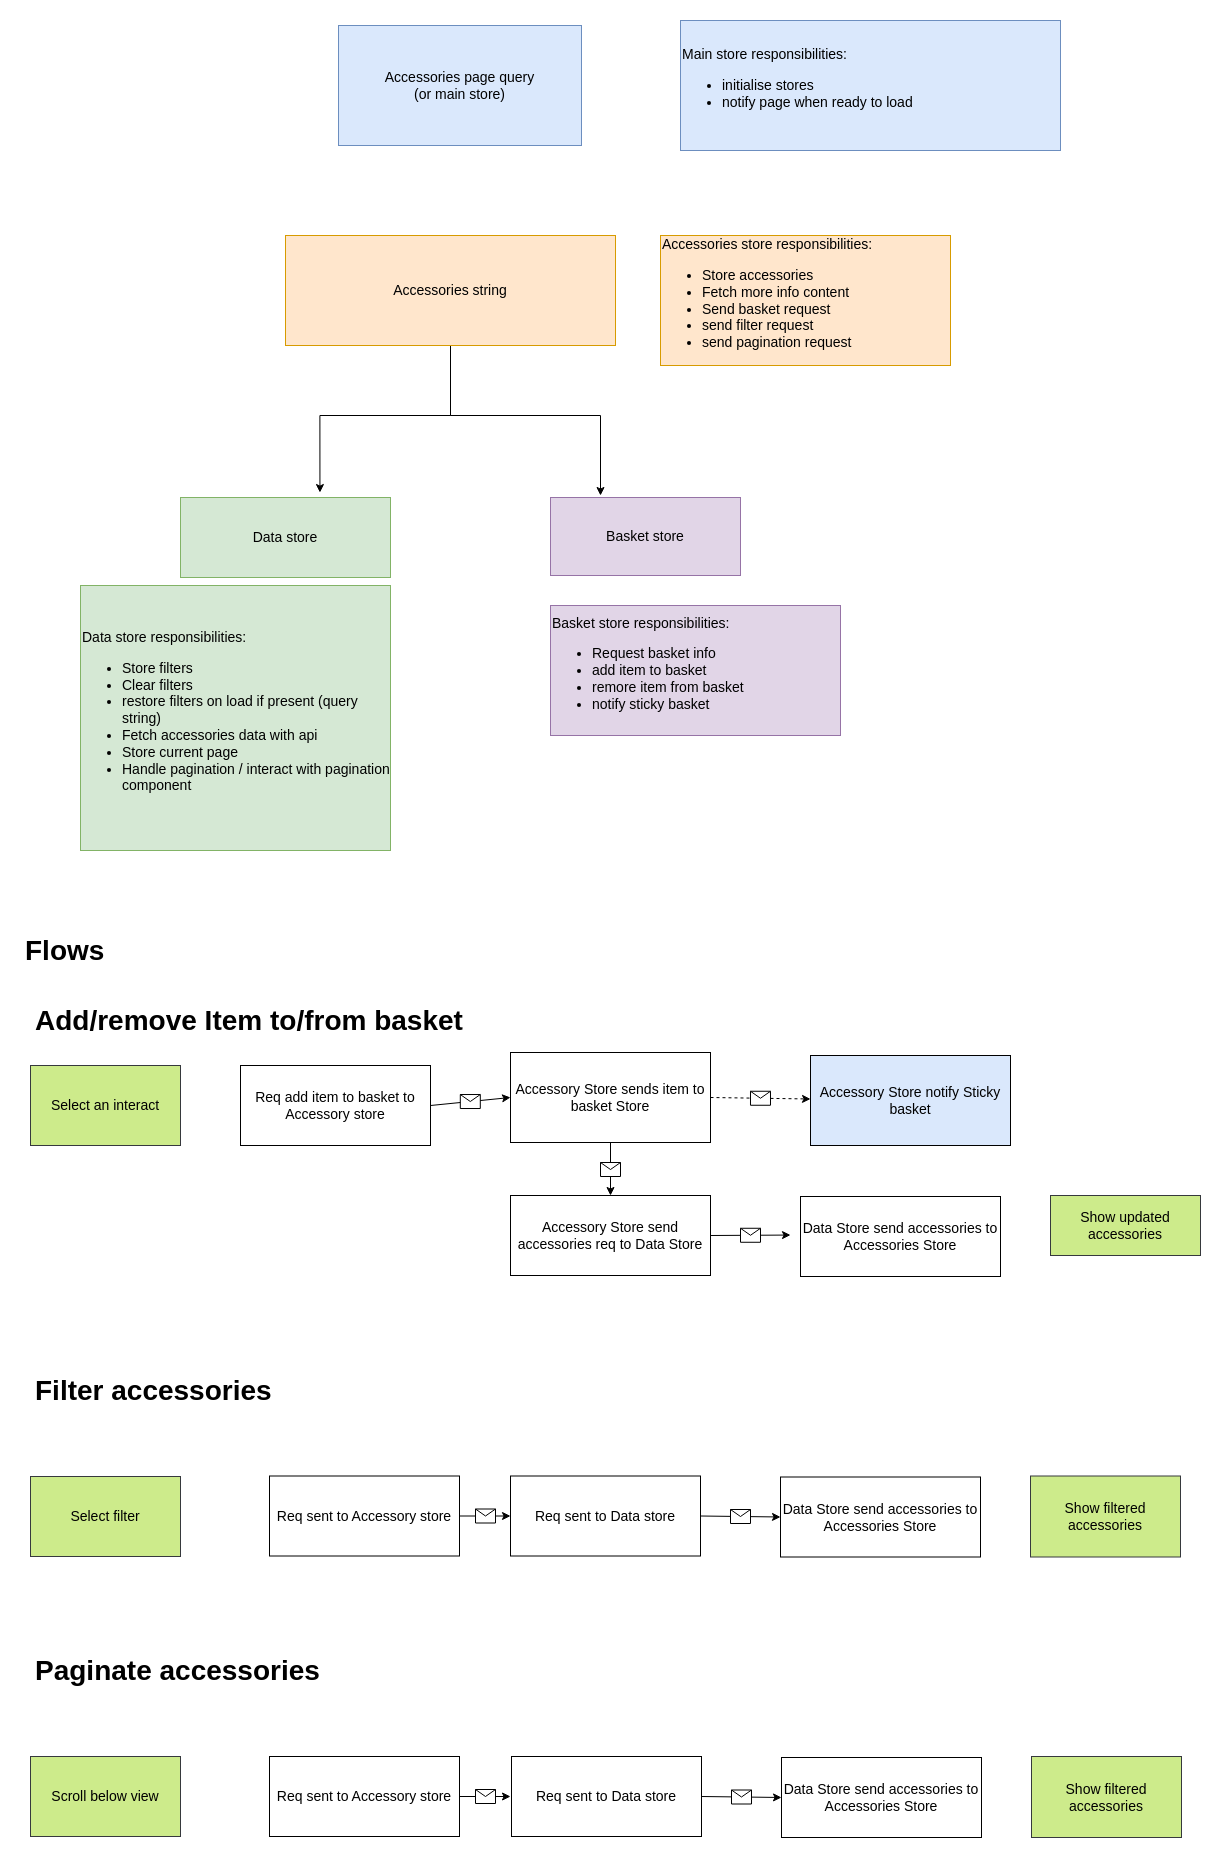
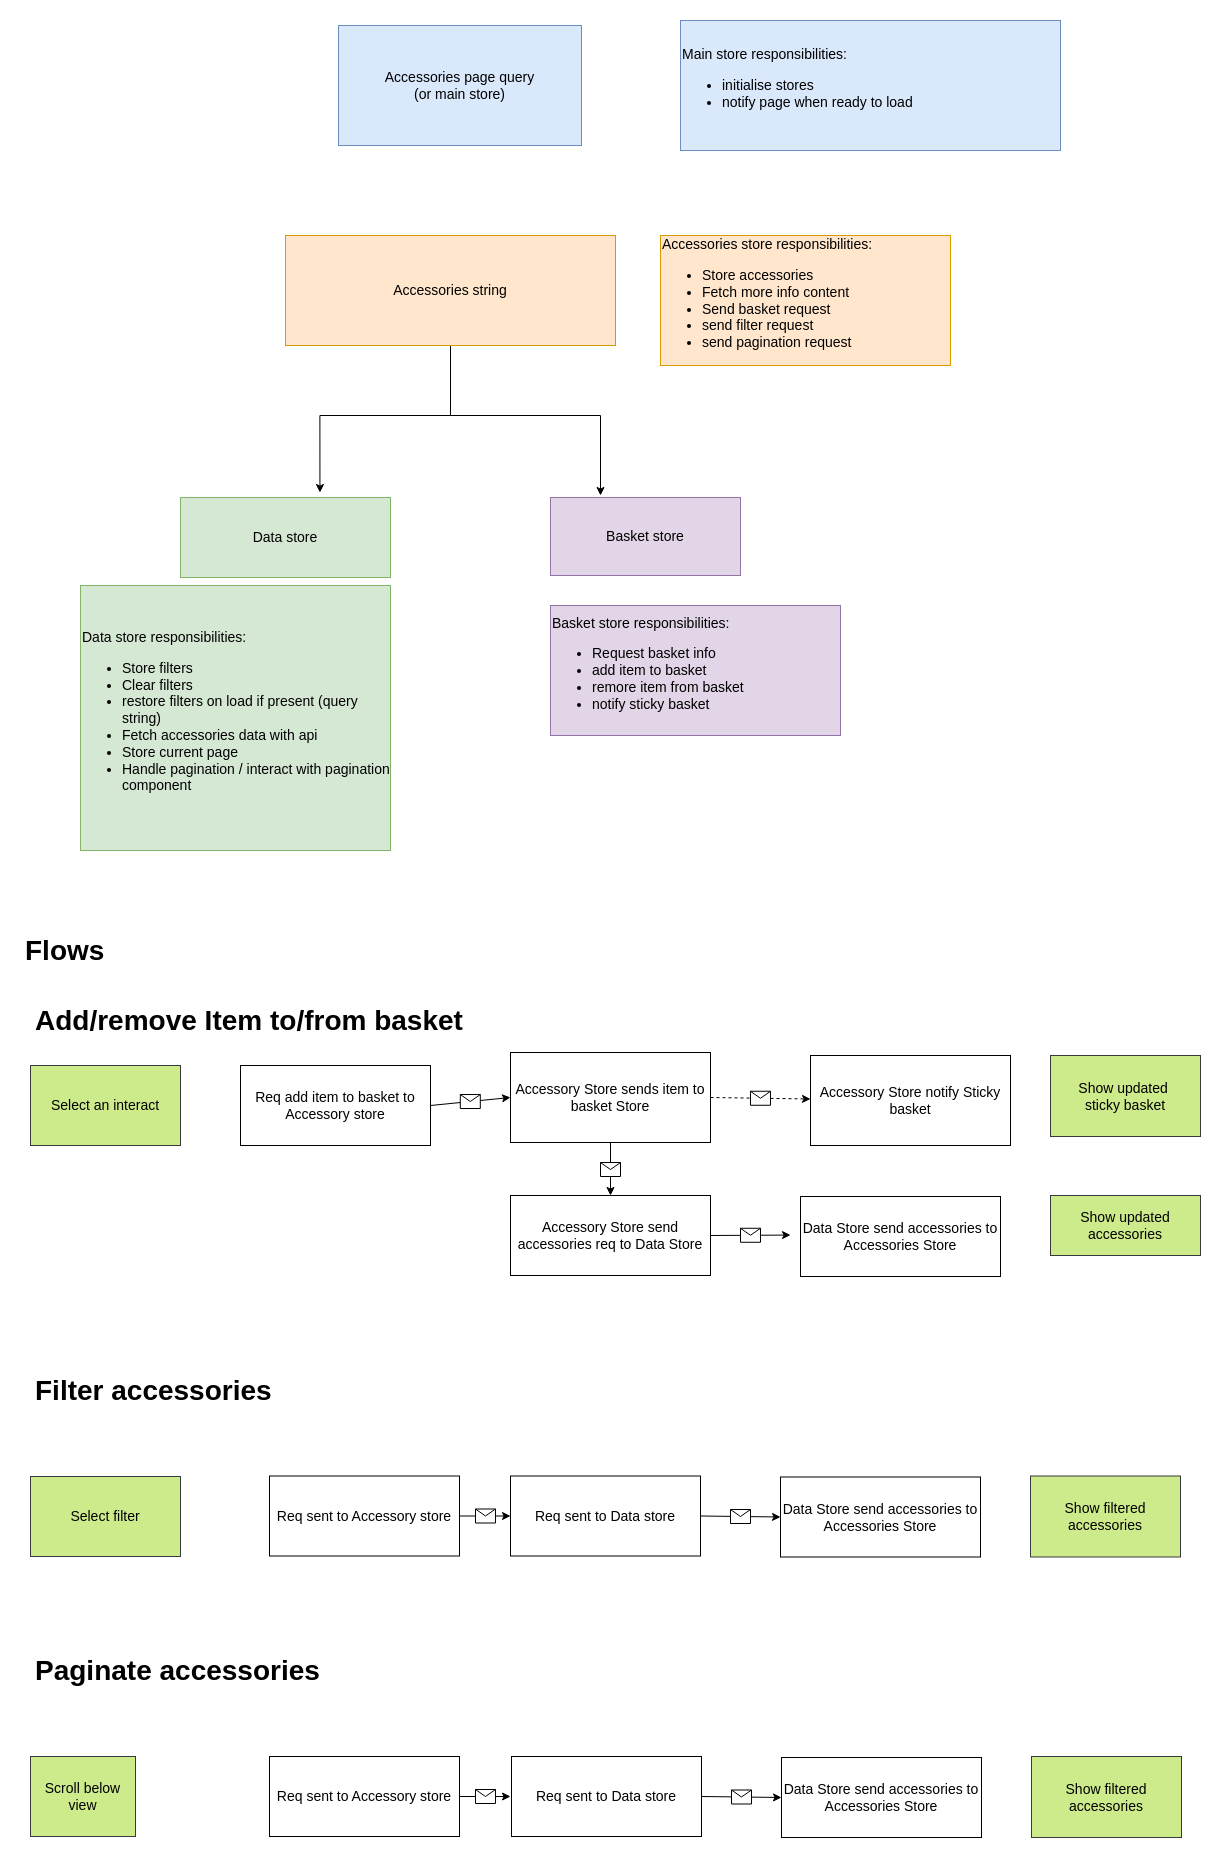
  <mxCell id="0" />
  <mxCell id="1" parent="0" />
  <mxCell id="2" value="Data store" style="rounded=0;whiteSpace=wrap;html=1;fillColor=#d5e8d4;strokeColor=#82b366;fontSize=14;" parent="1" vertex="1"><mxGeometry x="180" y="497" width="210" height="80" as="geometry" /></mxCell>
  <mxCell id="3" style="edgeStyle=orthogonalEdgeStyle;rounded=0;orthogonalLoop=1;jettySize=auto;html=1;entryX=0.664;entryY=-0.062;entryDx=0;entryDy=0;entryPerimeter=0;" edge="1" parent="1" source="5" target="2"><mxGeometry relative="1" as="geometry"><Array as="points"><mxPoint x="450" y="415" /><mxPoint x="319" y="415" /></Array></mxGeometry></mxCell>
  <mxCell id="4" style="edgeStyle=orthogonalEdgeStyle;rounded=0;orthogonalLoop=1;jettySize=auto;html=1;" edge="1" parent="1" source="5"><mxGeometry relative="1" as="geometry"><mxPoint x="600" y="495" as="targetPoint" /><Array as="points"><mxPoint x="450" y="415" /><mxPoint x="600" y="415" /></Array></mxGeometry></mxCell>
  <mxCell id="5" value="Accessories string" style="rounded=0;whiteSpace=wrap;html=1;fillColor=#ffe6cc;strokeColor=#d79b00;fontSize=14;" parent="1" vertex="1"><mxGeometry x="285" y="235" width="330" height="110" as="geometry" /></mxCell>
  <mxCell id="6" value="&lt;div&gt;&lt;span style=&quot;font-size: 14px&quot;&gt;Accessories store responsibilities:&lt;/span&gt;&lt;/div&gt;&lt;ul style=&quot;font-size: 14px&quot;&gt;&lt;li&gt;Store accessories&lt;/li&gt;&lt;li&gt;Fetch more info content&lt;/li&gt;&lt;li&gt;Send basket request&lt;/li&gt;&lt;li&gt;send filter request&lt;/li&gt;&lt;li&gt;send pagination request&lt;/li&gt;&lt;/ul&gt;" style="text;html=1;strokeColor=#d79b00;fillColor=#ffe6cc;align=left;verticalAlign=middle;whiteSpace=wrap;rounded=0;" parent="1" vertex="1"><mxGeometry x="660" y="235" width="290" height="130" as="geometry" /></mxCell>
  <mxCell id="7" value="Accessories page query &lt;br style=&quot;font-size: 14px;&quot;&gt;(or main store)" style="rounded=0;whiteSpace=wrap;html=1;fillColor=#dae8fc;strokeColor=#6c8ebf;fontSize=14;" parent="1" vertex="1"><mxGeometry x="338" y="25" width="243" height="120" as="geometry" /></mxCell>
  <mxCell id="8" value="Basket store" style="rounded=0;whiteSpace=wrap;html=1;fillColor=#e1d5e7;strokeColor=#9673a6;fontSize=14;" parent="1" vertex="1"><mxGeometry x="550" y="497" width="190" height="78" as="geometry" /></mxCell>
  <mxCell id="9" value="Main store responsibilities:&lt;br&gt;&lt;ul&gt;&lt;li&gt;initialise stores&lt;/li&gt;&lt;li&gt;notify page when ready to load&lt;/li&gt;&lt;/ul&gt;" style="text;html=1;strokeColor=#6c8ebf;fillColor=#dae8fc;align=left;verticalAlign=middle;whiteSpace=wrap;rounded=0;fontSize=14;" parent="1" vertex="1"><mxGeometry x="680" y="20" width="380" height="130" as="geometry" /></mxCell>
  <mxCell id="10" value="Data store responsibilities:&lt;br&gt;&lt;ul&gt;&lt;li&gt;Store filters&lt;/li&gt;&lt;li&gt;Clear filters&lt;/li&gt;&lt;li&gt;restore filters on load if present (query string)&lt;/li&gt;&lt;li&gt;Fetch accessories data with api&lt;/li&gt;&lt;li&gt;Store current page&lt;/li&gt;&lt;li&gt;Handle pagination / interact with pagination component&lt;/li&gt;&lt;/ul&gt;" style="text;html=1;strokeColor=#82b366;fillColor=#d5e8d4;align=left;verticalAlign=middle;whiteSpace=wrap;rounded=0;fontSize=14;" parent="1" vertex="1"><mxGeometry x="80" y="585" width="310" height="265" as="geometry" /></mxCell>
  <mxCell id="11" value="Req add item to basket to Accessory store" style="rounded=0;whiteSpace=wrap;html=1;fontSize=14;align=center;" parent="1" vertex="1"><mxGeometry x="240" y="1065" width="190" height="80" as="geometry" /></mxCell>
  <mxCell id="12" value="&lt;h1&gt;Add/remove Item to/from basket&lt;/h1&gt;" style="text;html=1;strokeColor=none;fillColor=none;spacing=5;spacingTop=-20;whiteSpace=wrap;overflow=hidden;rounded=0;fontSize=14;align=left;" parent="1" vertex="1"><mxGeometry x="30" y="995" width="500" height="50" as="geometry" /></mxCell>
  <mxCell id="13" value="&lt;h1&gt;Flows&lt;/h1&gt;" style="text;html=1;strokeColor=none;fillColor=none;spacing=5;spacingTop=-20;whiteSpace=wrap;overflow=hidden;rounded=0;fontSize=14;align=left;" parent="1" vertex="1"><mxGeometry x="20" y="925" width="395" height="50" as="geometry" /></mxCell>
  <mxCell id="14" value="Accessory Store send accessories req to Data Store" style="rounded=0;whiteSpace=wrap;html=1;fontSize=14;align=center;" parent="1" vertex="1"><mxGeometry x="510" y="1195" width="200" height="80" as="geometry" /></mxCell>
  <mxCell id="15" value="" style="endArrow=classic;html=1;fontSize=14;" parent="1" source="41" target="14" edge="1"><mxGeometry relative="1" as="geometry"><mxPoint x="430" y="1205" as="sourcePoint" /><mxPoint x="514" y="1205" as="targetPoint" /></mxGeometry></mxCell>
  <mxCell id="16" value="" style="shape=message;html=1;outlineConnect=0;" parent="15" vertex="1"><mxGeometry width="20" height="14" relative="1" as="geometry"><mxPoint x="-10" y="-7" as="offset" /></mxGeometry></mxCell>
  <mxCell id="17" value="" style="endArrow=classic;html=1;fontSize=14;exitX=1;exitY=0.5;exitDx=0;exitDy=0;" parent="1" source="14" edge="1"><mxGeometry relative="1" as="geometry"><mxPoint x="770" y="935" as="sourcePoint" /><mxPoint x="790" y="1234.556" as="targetPoint" /></mxGeometry></mxCell>
  <mxCell id="18" value="" style="shape=message;html=1;outlineConnect=0;" parent="17" vertex="1"><mxGeometry width="20" height="14" relative="1" as="geometry"><mxPoint x="-10" y="-7" as="offset" /></mxGeometry></mxCell>
  <mxCell id="19" value="Data Store send accessories to Accessories Store" style="rounded=0;whiteSpace=wrap;html=1;fontSize=14;align=center;" parent="1" vertex="1"><mxGeometry x="800" y="1196" width="200" height="80" as="geometry" /></mxCell>
  <mxCell id="20" value="&lt;div&gt;&lt;span style=&quot;font-size: 14px&quot;&gt;Basket store responsibilities:&lt;/span&gt;&lt;/div&gt;&lt;ul style=&quot;font-size: 14px&quot;&gt;&lt;li&gt;Request basket info&lt;/li&gt;&lt;li&gt;add item to basket&lt;/li&gt;&lt;li&gt;remore item from basket&lt;/li&gt;&lt;li&gt;notify sticky basket&lt;/li&gt;&lt;/ul&gt;" style="text;html=1;strokeColor=#9673a6;fillColor=#e1d5e7;align=left;verticalAlign=middle;whiteSpace=wrap;rounded=0;" parent="1" vertex="1"><mxGeometry x="550" y="605" width="290" height="130" as="geometry" /></mxCell>
- <mxCell id="21" value="Accessory Store notify Sticky basket" style="rounded=0;whiteSpace=wrap;html=1;fontSize=14;align=center;fillColor=#dae8fc;" parent="1" vertex="1"><mxGeometry x="810" y="1055" width="200" height="90" as="geometry" /></mxCell>
+ <mxCell id="21" value="Accessory Store notify Sticky basket" style="rounded=0;whiteSpace=wrap;html=1;fontSize=14;align=center;" parent="1" vertex="1"><mxGeometry x="810" y="1055" width="200" height="90" as="geometry" /></mxCell>
  <mxCell id="22" value="" style="endArrow=classic;html=1;fontSize=14;exitX=1;exitY=0.5;exitDx=0;exitDy=0;dashed=1;" parent="1" source="41" target="21" edge="1"><mxGeometry relative="1" as="geometry"><mxPoint x="374" y="1025" as="sourcePoint" /><mxPoint x="870" y="775" as="targetPoint" /></mxGeometry></mxCell>
  <mxCell id="23" value="" style="shape=message;html=1;outlineConnect=0;" parent="22" vertex="1"><mxGeometry width="20" height="14" relative="1" as="geometry"><mxPoint x="-10" y="-7" as="offset" /></mxGeometry></mxCell>
  <mxCell id="24" value="Show updated accessories" style="rounded=0;whiteSpace=wrap;html=1;fontSize=14;align=center;fillColor=#cdeb8b;strokeColor=#36393d;" parent="1" vertex="1"><mxGeometry x="1050" y="1195" width="150" height="60" as="geometry" /></mxCell>
+ <mxCell id="25" value="Show updated&amp;nbsp;&lt;br&gt;sticky basket" style="rounded=0;whiteSpace=wrap;html=1;fontSize=14;align=center;fillColor=#cdeb8b;strokeColor=#36393d;" parent="1" vertex="1"><mxGeometry x="1050" y="1055" width="150" height="81" as="geometry" /></mxCell>
  <mxCell id="26" value="Select an interact" style="rounded=0;whiteSpace=wrap;html=1;fontSize=14;align=center;fillColor=#cdeb8b;strokeColor=#36393d;" parent="1" vertex="1"><mxGeometry x="30" y="1065" width="150" height="80" as="geometry" /></mxCell>
  <mxCell id="27" value="Req sent to Data store" style="rounded=0;whiteSpace=wrap;html=1;fontSize=14;align=center;" parent="1" vertex="1"><mxGeometry x="510" y="1475.5" width="190" height="80" as="geometry" /></mxCell>
  <mxCell id="28" value="Data Store send accessories to Accessories Store" style="rounded=0;whiteSpace=wrap;html=1;fontSize=14;align=center;" parent="1" vertex="1"><mxGeometry x="780" y="1476.5" width="200" height="80" as="geometry" /></mxCell>
  <mxCell id="29" value="" style="endArrow=classic;html=1;fontSize=14;exitX=1;exitY=0.5;exitDx=0;exitDy=0;entryX=0;entryY=0.5;entryDx=0;entryDy=0;" parent="1" target="28" edge="1"><mxGeometry relative="1" as="geometry"><mxPoint x="700" y="1515.5" as="sourcePoint" /><mxPoint x="580" y="1206.5" as="targetPoint" /></mxGeometry></mxCell>
  <mxCell id="30" value="" style="shape=message;html=1;outlineConnect=0;" parent="29" vertex="1"><mxGeometry width="20" height="14" relative="1" as="geometry"><mxPoint x="-10" y="-7" as="offset" /></mxGeometry></mxCell>
  <mxCell id="31" value="Show filtered accessories" style="rounded=0;whiteSpace=wrap;html=1;fontSize=14;align=center;fillColor=#cdeb8b;strokeColor=#36393d;" parent="1" vertex="1"><mxGeometry x="1030" y="1475.5" width="150" height="81" as="geometry" /></mxCell>
  <mxCell id="32" value="Select filter" style="rounded=0;whiteSpace=wrap;html=1;fontSize=14;align=center;fillColor=#cdeb8b;strokeColor=#36393d;" parent="1" vertex="1"><mxGeometry x="30" y="1476" width="150" height="80" as="geometry" /></mxCell>
  <mxCell id="33" value="&lt;h1&gt;Filter accessories&lt;/h1&gt;" style="text;html=1;strokeColor=none;fillColor=none;spacing=5;spacingTop=-20;whiteSpace=wrap;overflow=hidden;rounded=0;fontSize=14;align=left;" parent="1" vertex="1"><mxGeometry x="30" y="1365" width="395" height="50" as="geometry" /></mxCell>
  <mxCell id="34" value="Req sent to Data store" style="rounded=0;whiteSpace=wrap;html=1;fontSize=14;align=center;" parent="1" vertex="1"><mxGeometry x="511" y="1756" width="190" height="80" as="geometry" /></mxCell>
  <mxCell id="35" value="Data Store send accessories to Accessories Store" style="rounded=0;whiteSpace=wrap;html=1;fontSize=14;align=center;" parent="1" vertex="1"><mxGeometry x="781" y="1757" width="200" height="80" as="geometry" /></mxCell>
  <mxCell id="36" value="" style="endArrow=classic;html=1;fontSize=14;exitX=1;exitY=0.5;exitDx=0;exitDy=0;entryX=0;entryY=0.5;entryDx=0;entryDy=0;" parent="1" target="35" edge="1"><mxGeometry relative="1" as="geometry"><mxPoint x="701" y="1796" as="sourcePoint" /><mxPoint x="581" y="1487" as="targetPoint" /></mxGeometry></mxCell>
  <mxCell id="37" value="" style="shape=message;html=1;outlineConnect=0;" parent="36" vertex="1"><mxGeometry width="20" height="14" relative="1" as="geometry"><mxPoint x="-10" y="-7" as="offset" /></mxGeometry></mxCell>
  <mxCell id="38" value="Show filtered accessories" style="rounded=0;whiteSpace=wrap;html=1;fontSize=14;align=center;fillColor=#cdeb8b;strokeColor=#36393d;" parent="1" vertex="1"><mxGeometry x="1031" y="1756" width="150" height="81" as="geometry" /></mxCell>
- <mxCell id="39" value="Scroll below view" style="rounded=0;whiteSpace=wrap;html=1;fontSize=14;align=center;fillColor=#cdeb8b;strokeColor=#36393d;" parent="1" vertex="1"><mxGeometry x="30" y="1756" width="150" height="80" as="geometry" /></mxCell>
+ <mxCell id="39" value="Scroll below view" style="rounded=0;whiteSpace=wrap;html=1;fontSize=14;align=center;fillColor=#cdeb8b;strokeColor=#36393d;" parent="1" vertex="1"><mxGeometry x="30" y="1756" width="105" height="80" as="geometry" /></mxCell>
  <mxCell id="40" value="&lt;h1&gt;Paginate accessories&lt;/h1&gt;" style="text;html=1;strokeColor=none;fillColor=none;spacing=5;spacingTop=-20;whiteSpace=wrap;overflow=hidden;rounded=0;fontSize=14;align=left;" parent="1" vertex="1"><mxGeometry x="30" y="1645" width="395" height="50" as="geometry" /></mxCell>
  <mxCell id="41" value="Accessory Store sends item to basket Store" style="rounded=0;whiteSpace=wrap;html=1;fontSize=14;align=center;" vertex="1" parent="1"><mxGeometry x="510" y="1052" width="200" height="90" as="geometry" /></mxCell>
  <mxCell id="42" value="" style="endArrow=classic;html=1;exitX=1;exitY=0.5;exitDx=0;exitDy=0;entryX=0;entryY=0.5;entryDx=0;entryDy=0;" edge="1" parent="1" source="11" target="41"><mxGeometry relative="1" as="geometry"><mxPoint x="430" y="1025" as="sourcePoint" /><mxPoint x="830" y="985" as="targetPoint" /></mxGeometry></mxCell>
  <mxCell id="43" value="" style="shape=message;html=1;outlineConnect=0;" vertex="1" parent="42"><mxGeometry width="20" height="14" relative="1" as="geometry"><mxPoint x="-10" y="-7" as="offset" /></mxGeometry></mxCell>
  <mxCell id="44" value="Req sent to Accessory store" style="rounded=0;whiteSpace=wrap;html=1;fontSize=14;align=center;" vertex="1" parent="1"><mxGeometry x="269" y="1475.5" width="190" height="80" as="geometry" /></mxCell>
  <mxCell id="45" value="" style="endArrow=classic;html=1;exitX=1;exitY=0.5;exitDx=0;exitDy=0;entryX=0;entryY=0.5;entryDx=0;entryDy=0;" edge="1" parent="1" source="44" target="27"><mxGeometry relative="1" as="geometry"><mxPoint x="730" y="1375" as="sourcePoint" /><mxPoint x="830" y="1375" as="targetPoint" /></mxGeometry></mxCell>
  <mxCell id="46" value="" style="shape=message;html=1;outlineConnect=0;" vertex="1" parent="45"><mxGeometry width="20" height="14" relative="1" as="geometry"><mxPoint x="-10" y="-7" as="offset" /></mxGeometry></mxCell>
  <mxCell id="47" value="Req sent to Accessory store" style="rounded=0;whiteSpace=wrap;html=1;fontSize=14;align=center;" vertex="1" parent="1"><mxGeometry x="269" y="1756" width="190" height="80" as="geometry" /></mxCell>
  <mxCell id="48" value="" style="endArrow=classic;html=1;exitX=1;exitY=0.5;exitDx=0;exitDy=0;entryX=0;entryY=0.5;entryDx=0;entryDy=0;" edge="1" parent="1" source="47"><mxGeometry relative="1" as="geometry"><mxPoint x="730" y="1655.5" as="sourcePoint" /><mxPoint x="510" y="1796" as="targetPoint" /></mxGeometry></mxCell>
  <mxCell id="49" value="" style="shape=message;html=1;outlineConnect=0;" vertex="1" parent="48"><mxGeometry width="20" height="14" relative="1" as="geometry"><mxPoint x="-10" y="-7" as="offset" /></mxGeometry></mxCell>
